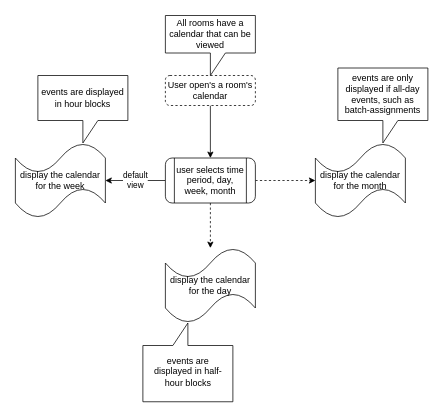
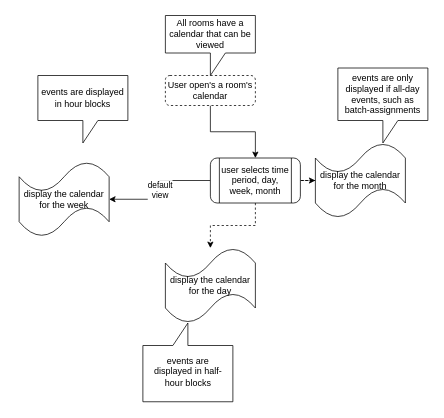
  <mxCell id="0" />
  <mxCell id="1" parent="0" />
  <mxCell id="2" value="" style="edgeStyle=orthogonalEdgeStyle;rounded=0;orthogonalLoop=1;jettySize=auto;html=1;" edge="1" parent="1" source="3" target="7"><mxGeometry relative="1" as="geometry" /></mxCell>
  <mxCell id="3" value="User open's a room's calendar" style="rounded=1;whiteSpace=wrap;html=1;fontSize=12;glass=0;strokeWidth=1;shadow=0;dashed=1;" parent="1" vertex="1"><mxGeometry x="220" y="100" width="120" height="40" as="geometry" /></mxCell>
  <mxCell id="4" value="default&lt;br&gt;view" style="edgeStyle=orthogonalEdgeStyle;rounded=0;orthogonalLoop=1;jettySize=auto;html=1;" edge="1" parent="1" source="7" target="8"><mxGeometry relative="1" as="geometry" /></mxCell>
  <mxCell id="5" value="" style="edgeStyle=orthogonalEdgeStyle;rounded=0;orthogonalLoop=1;jettySize=auto;html=1;dashed=1;" edge="1" parent="1" source="7" target="9"><mxGeometry relative="1" as="geometry" /></mxCell>
  <mxCell id="6" value="" style="edgeStyle=orthogonalEdgeStyle;rounded=0;orthogonalLoop=1;jettySize=auto;html=1;dashed=1;" edge="1" parent="1" source="7" target="10"><mxGeometry relative="1" as="geometry" /></mxCell>
- <mxCell id="7" value="user selects time period, day, week, month" style="shape=process;whiteSpace=wrap;html=1;backgroundOutline=1;rounded=1;shadow=0;strokeWidth=1;glass=0;" vertex="1" parent="1"><mxGeometry x="220" y="210" width="120" height="60" as="geometry" /></mxCell>
- <mxCell id="8" value="display the calendar for the week" style="shape=tape;whiteSpace=wrap;html=1;rounded=1;shadow=0;strokeWidth=1;glass=0;" vertex="1" parent="1"><mxGeometry y="190" width="120" height="100" as="geometry" x="20" /></mxCell>
+ <mxCell id="7" value="user selects time period, day, week, month" style="shape=process;whiteSpace=wrap;html=1;backgroundOutline=1;rounded=1;shadow=0;strokeWidth=1;glass=0;" vertex="1" parent="1"><mxGeometry x="280" y="210" width="120" height="60" as="geometry" /></mxCell>
+ <mxCell id="8" value="display the calendar for the week" style="shape=tape;whiteSpace=wrap;html=1;rounded=1;shadow=0;strokeWidth=1;glass=0;" vertex="1" parent="1"><mxGeometry x="25" y="215" width="120" height="100" as="geometry" /></mxCell>
  <mxCell id="9" value="display the calendar for the day" style="shape=tape;whiteSpace=wrap;html=1;rounded=1;shadow=0;strokeWidth=1;glass=0;" vertex="1" parent="1"><mxGeometry x="220" y="330" width="120" height="100" as="geometry" /></mxCell>
  <mxCell id="10" value="display the calendar for the month" style="shape=tape;whiteSpace=wrap;html=1;rounded=1;shadow=0;strokeWidth=1;glass=0;" vertex="1" parent="1"><mxGeometry x="420" y="190" width="120" height="100" as="geometry" /></mxCell>
  <mxCell id="11" value="All rooms have a calendar that can be viewed" style="shape=callout;whiteSpace=wrap;html=1;perimeter=calloutPerimeter;" vertex="1" parent="1"><mxGeometry x="220" y="20" width="120" height="80" as="geometry" /></mxCell>
  <mxCell id="12" value="events are displayed in hour blocks" style="shape=callout;whiteSpace=wrap;html=1;perimeter=calloutPerimeter;" vertex="1" parent="1"><mxGeometry x="50" y="100" width="120" height="90" as="geometry" /></mxCell>
  <mxCell id="13" value="events are only displayed if all-day events, such as batch-assignments" style="shape=callout;whiteSpace=wrap;html=1;perimeter=calloutPerimeter;" vertex="1" parent="1"><mxGeometry x="450" y="90" width="120" height="100" as="geometry" /></mxCell>
  <mxCell id="14" value="" style="group" vertex="1" connectable="0" parent="1"><mxGeometry x="190" y="430" width="120" height="105" as="geometry" /></mxCell>
  <mxCell id="15" value="" style="shape=callout;whiteSpace=wrap;html=1;perimeter=calloutPerimeter;rotation=-180;" vertex="1" parent="14"><mxGeometry width="120" height="105" as="geometry" /></mxCell>
  <mxCell id="16" value="events are displayed in half-hour blocks" style="text;html=1;strokeColor=none;fillColor=none;align=center;verticalAlign=middle;whiteSpace=wrap;rounded=0;" vertex="1" parent="14"><mxGeometry x="7.5" y="40" width="105" height="50" as="geometry" /></mxCell>
